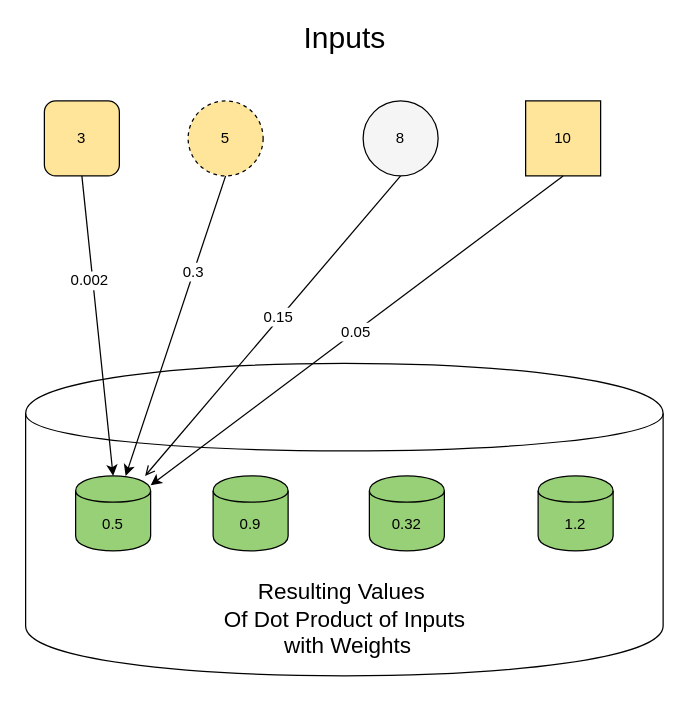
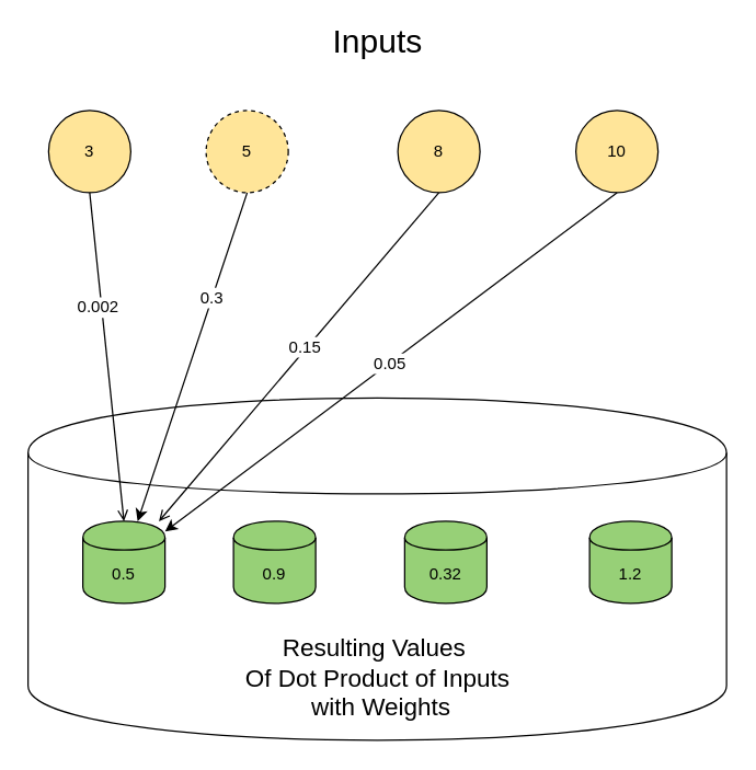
  <mxCell id="0" />
  <mxCell id="1" parent="0" />
  <mxCell id="2" value="&lt;font style=&quot;font-size: 24px&quot;&gt;Inputs&lt;/font&gt;" style="text;html=1;align=center;verticalAlign=middle;resizable=0;points=[];autosize=1;shadow=1;" vertex="1" parent="1"><mxGeometry x="235" y="20" width="80" height="20" as="geometry" /></mxCell>
  <mxCell id="3" value="" style="group" vertex="1" connectable="0" parent="1"><mxGeometry x="20" y="290" width="510" height="250" as="geometry" /></mxCell>
  <mxCell id="4" value="" style="shape=cylinder;whiteSpace=wrap;html=1;boundedLbl=1;backgroundOutline=1;" vertex="1" parent="3"><mxGeometry width="510" height="250" as="geometry" /></mxCell>
  <mxCell id="5" value="0.5" style="shape=cylinder;whiteSpace=wrap;html=1;boundedLbl=1;backgroundOutline=1;fillColor=#97D077;" vertex="1" parent="3"><mxGeometry x="40" y="90" width="60" height="60" as="geometry" /></mxCell>
  <mxCell id="6" value="0.9" style="shape=cylinder;whiteSpace=wrap;html=1;boundedLbl=1;backgroundOutline=1;fillColor=#97D077;" vertex="1" parent="3"><mxGeometry x="150" y="90" width="60" height="60" as="geometry" /></mxCell>
  <mxCell id="7" value="1.2" style="shape=cylinder;whiteSpace=wrap;html=1;boundedLbl=1;backgroundOutline=1;fillColor=#97D077;" vertex="1" parent="3"><mxGeometry x="410" y="90" width="60" height="60" as="geometry" /></mxCell>
  <mxCell id="8" value="0.32" style="shape=cylinder;whiteSpace=wrap;html=1;boundedLbl=1;backgroundOutline=1;fillColor=#97D077;" vertex="1" parent="3"><mxGeometry x="275" y="90" width="60" height="60" as="geometry" /></mxCell>
  <mxCell id="9" value="&lt;font style=&quot;font-size: 18px&quot;&gt;Resulting Values&amp;nbsp;&lt;br&gt;Of Dot Product of Inputs&lt;br&gt;&amp;nbsp;with Weights&lt;/font&gt;" style="text;html=1;align=center;verticalAlign=middle;resizable=0;points=[];autosize=1;" vertex="1" parent="3"><mxGeometry x="150" y="180" width="210" height="50" as="geometry" /></mxCell>
- <mxCell id="10" value="3" style="whiteSpace=wrap;html=1;aspect=fixed;fillColor=#FFE599;rounded=1;" vertex="1" parent="1"><mxGeometry x="35" y="80" width="60" height="60" as="geometry" /></mxCell>
+ <mxCell id="10" value="3" style="ellipse;whiteSpace=wrap;html=1;aspect=fixed;fillColor=#FFE599;" vertex="1" parent="1"><mxGeometry x="35" y="80" width="60" height="60" as="geometry" /></mxCell>
  <mxCell id="11" style="edgeStyle=none;rounded=0;orthogonalLoop=1;jettySize=auto;html=1;exitX=0.5;exitY=1;exitDx=0;exitDy=0;" edge="1" parent="1" source="13" target="5"><mxGeometry relative="1" as="geometry" /></mxCell>
  <mxCell id="12" value="0.3" style="text;html=1;align=center;verticalAlign=middle;resizable=0;points=[];labelBackgroundColor=#ffffff;" vertex="1" connectable="0" parent="11"><mxGeometry x="-0.362" y="-2" relative="1" as="geometry"><mxPoint x="1" as="offset" /></mxGeometry></mxCell>
  <mxCell id="13" value="5" style="ellipse;whiteSpace=wrap;html=1;aspect=fixed;fillColor=#FFE599;dashed=1;" vertex="1" parent="1"><mxGeometry x="150" y="80" width="60" height="60" as="geometry" /></mxCell>
  <mxCell id="14" style="edgeStyle=none;rounded=0;orthogonalLoop=1;jettySize=auto;html=1;exitX=0.5;exitY=1;exitDx=0;exitDy=0;endArrow=open;" edge="1" parent="1" source="16" target="5"><mxGeometry relative="1" as="geometry" /></mxCell>
  <mxCell id="15" value="0.15" style="text;html=1;align=center;verticalAlign=middle;resizable=0;points=[];labelBackgroundColor=#ffffff;" vertex="1" connectable="0" parent="14"><mxGeometry x="-0.051" y="-1" relative="1" as="geometry"><mxPoint y="-1" as="offset" /></mxGeometry></mxCell>
- <mxCell id="16" value="8" style="ellipse;whiteSpace=wrap;html=1;aspect=fixed;fillColor=#f5f5f5;" vertex="1" parent="1"><mxGeometry x="290" y="80" width="60" height="60" as="geometry" /></mxCell>
- <mxCell id="17" value="10" style="whiteSpace=wrap;html=1;aspect=fixed;fillColor=#FFE599;rounded=0;" vertex="1" parent="1"><mxGeometry x="420" y="80" width="60" height="60" as="geometry" /></mxCell>
- <mxCell id="18" style="rounded=0;orthogonalLoop=1;jettySize=auto;html=1;exitX=0.5;exitY=1;exitDx=0;exitDy=0;entryX=0.5;entryY=0;entryDx=0;entryDy=0;" edge="1" parent="1" source="10" target="5"><mxGeometry relative="1" as="geometry" /></mxCell>
+ <mxCell id="16" value="8" style="ellipse;whiteSpace=wrap;html=1;aspect=fixed;fillColor=#FFE599;" vertex="1" parent="1"><mxGeometry x="290" y="80" width="60" height="60" as="geometry" /></mxCell>
+ <mxCell id="17" value="10" style="ellipse;whiteSpace=wrap;html=1;aspect=fixed;fillColor=#FFE599;" vertex="1" parent="1"><mxGeometry x="420" y="80" width="60" height="60" as="geometry" /></mxCell>
+ <mxCell id="18" style="rounded=0;orthogonalLoop=1;jettySize=auto;html=1;exitX=0.5;exitY=1;exitDx=0;exitDy=0;entryX=0.5;entryY=0;entryDx=0;entryDy=0;endArrow=open;" edge="1" parent="1" source="10" target="5"><mxGeometry relative="1" as="geometry" /></mxCell>
  <mxCell id="19" value="0.002" style="text;html=1;align=center;verticalAlign=middle;resizable=0;points=[];labelBackgroundColor=#ffffff;" vertex="1" connectable="0" parent="18"><mxGeometry x="-0.302" y="-3" relative="1" as="geometry"><mxPoint as="offset" /></mxGeometry></mxCell>
  <mxCell id="20" style="edgeStyle=none;rounded=0;orthogonalLoop=1;jettySize=auto;html=1;exitX=0.5;exitY=1;exitDx=0;exitDy=0;" edge="1" parent="1" source="17" target="5"><mxGeometry relative="1" as="geometry" /></mxCell>
  <mxCell id="21" value="0.05" style="text;html=1;align=center;verticalAlign=middle;resizable=0;points=[];labelBackgroundColor=#ffffff;" vertex="1" connectable="0" parent="20"><mxGeometry x="0.009" y="-1" relative="1" as="geometry"><mxPoint as="offset" /></mxGeometry></mxCell>
